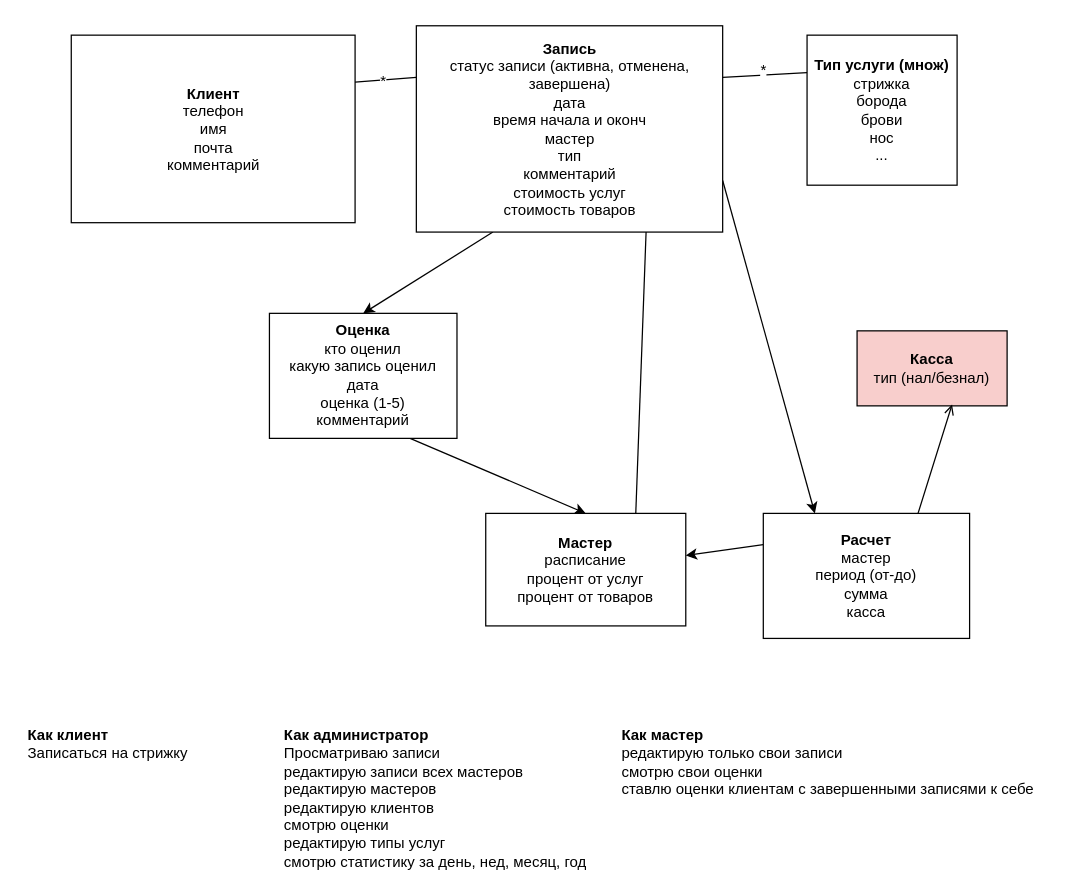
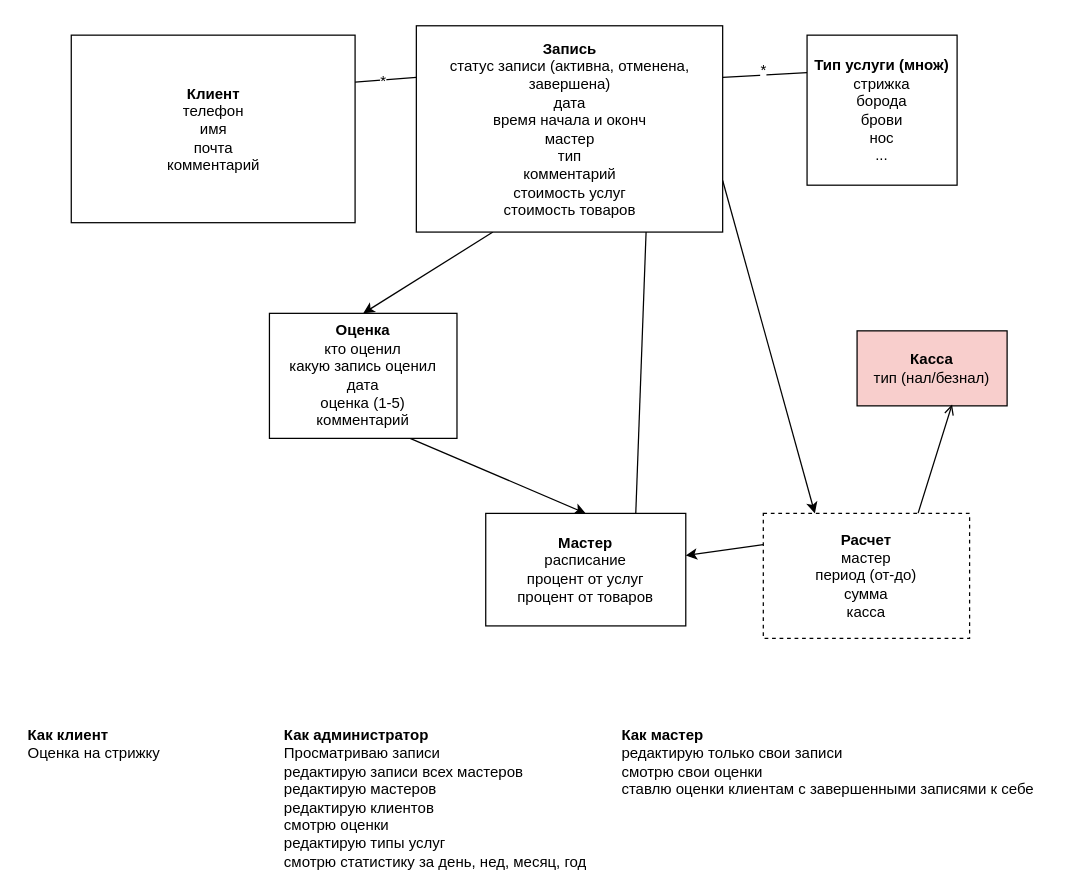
  <mxCell id="0" />
  <mxCell id="1" parent="0" />
  <mxCell id="2" style="edgeStyle=none;rounded=0;orthogonalLoop=1;jettySize=auto;html=1;exitX=0.25;exitY=1;exitDx=0;exitDy=0;entryX=0.5;entryY=0;entryDx=0;entryDy=0;" edge="1" parent="1" source="7" target="5"><mxGeometry relative="1" as="geometry" /></mxCell>
  <mxCell id="3" value="&lt;b&gt;Клиент&lt;/b&gt;&lt;br&gt;телефон&lt;br&gt;имя&lt;br&gt;почта&lt;br&gt;комментарий" style="rounded=0;whiteSpace=wrap;html=1;" vertex="1" parent="1"><mxGeometry x="56.5" y="27.5" width="227" height="150" as="geometry" /></mxCell>
  <mxCell id="4" style="edgeStyle=none;rounded=0;orthogonalLoop=1;jettySize=auto;html=1;exitX=0.75;exitY=1;exitDx=0;exitDy=0;entryX=0.5;entryY=0;entryDx=0;entryDy=0;" edge="1" parent="1" source="5" target="9"><mxGeometry relative="1" as="geometry" /></mxCell>
  <mxCell id="5" value="&lt;b&gt;Оценка&lt;br&gt;&lt;/b&gt;кто оценил&lt;br&gt;какую запись оценил&lt;br&gt;дата&lt;br&gt;оценка (1-5)&lt;br&gt;комментарий" style="rounded=0;whiteSpace=wrap;html=1;" vertex="1" parent="1"><mxGeometry x="215" y="250" width="150" height="100" as="geometry" /></mxCell>
  <mxCell id="6" style="edgeStyle=none;rounded=0;orthogonalLoop=1;jettySize=auto;html=1;exitX=1;exitY=0.75;exitDx=0;exitDy=0;entryX=0.25;entryY=0;entryDx=0;entryDy=0;" edge="1" parent="1" source="7" target="21"><mxGeometry relative="1" as="geometry" /></mxCell>
  <mxCell id="7" value="&lt;b&gt;Запись&lt;br&gt;&lt;/b&gt;статус записи (активна, отменена, завершена)&lt;br&gt;дата&lt;br&gt;время начала и оконч&lt;br&gt;мастер&lt;br&gt;тип&lt;br&gt;комментарий&lt;br&gt;стоимость услуг&lt;br&gt;стоимость товаров" style="rounded=0;whiteSpace=wrap;html=1;" vertex="1" parent="1"><mxGeometry x="332.5" y="20" width="245" height="165" as="geometry" /></mxCell>
  <mxCell id="8" value="&lt;b&gt;Тип услуги (множ)&lt;/b&gt;&lt;br&gt;стрижка&lt;br&gt;борода&lt;br&gt;брови&lt;br&gt;нос&lt;br&gt;..." style="rounded=0;whiteSpace=wrap;html=1;" vertex="1" parent="1"><mxGeometry x="645" y="27.5" width="120" height="120" as="geometry" /></mxCell>
  <mxCell id="9" value="&lt;b&gt;Мастер&lt;/b&gt;&lt;br&gt;расписание&lt;br&gt;процент от услуг&lt;br&gt;процент от товаров&lt;br&gt;" style="rounded=0;whiteSpace=wrap;html=1;" vertex="1" parent="1"><mxGeometry x="388" y="410" width="160" height="90" as="geometry" /></mxCell>
  <mxCell id="10" value="" style="endArrow=none;html=1;entryX=0.75;entryY=1;entryDx=0;entryDy=0;exitX=0.75;exitY=0;exitDx=0;exitDy=0;" edge="1" parent="1" source="9" target="7"><mxGeometry width="50" height="50" relative="1" as="geometry"><mxPoint x="5" y="280" as="sourcePoint" /><mxPoint x="55" y="230" as="targetPoint" /></mxGeometry></mxCell>
  <mxCell id="11" value="" style="endArrow=none;html=1;exitX=1;exitY=0.25;exitDx=0;exitDy=0;entryX=0;entryY=0.25;entryDx=0;entryDy=0;" edge="1" parent="1" source="7" target="8"><mxGeometry width="50" height="50" relative="1" as="geometry"><mxPoint x="605" y="270" as="sourcePoint" /><mxPoint x="655" y="220" as="targetPoint" /></mxGeometry></mxCell>
  <mxCell id="12" value="*" style="text;html=1;resizable=0;points=[];align=center;verticalAlign=middle;labelBackgroundColor=#ffffff;" vertex="1" connectable="0" parent="11"><mxGeometry x="-0.061" y="4" relative="1" as="geometry"><mxPoint as="offset" /></mxGeometry></mxCell>
  <mxCell id="13" value="" style="endArrow=none;html=1;entryX=1;entryY=0.25;entryDx=0;entryDy=0;exitX=0;exitY=0.25;exitDx=0;exitDy=0;" edge="1" parent="1" source="7" target="3"><mxGeometry width="50" height="50" relative="1" as="geometry"><mxPoint x="85" y="420" as="sourcePoint" /><mxPoint x="135" y="370" as="targetPoint" /></mxGeometry></mxCell>
  <mxCell id="14" value="*" style="text;html=1;resizable=0;points=[];align=center;verticalAlign=middle;labelBackgroundColor=#ffffff;" vertex="1" connectable="0" parent="13"><mxGeometry x="0.082" y="1" relative="1" as="geometry"><mxPoint as="offset" /></mxGeometry></mxCell>
- <mxCell id="15" value="&lt;b&gt;Как клиент&lt;/b&gt;&lt;br&gt;Записаться на стрижку&lt;br&gt;" style="text;html=1;resizable=0;points=[];autosize=1;align=left;verticalAlign=top;spacingTop=-4;" vertex="1" parent="1"><mxGeometry x="20" y="578" width="150" height="30" as="geometry" /></mxCell>
+ <mxCell id="15" value="&lt;b&gt;Как клиент&lt;/b&gt;&lt;br&gt;Оценка на стрижку&lt;br&gt;" style="text;html=1;resizable=0;points=[];autosize=1;align=left;verticalAlign=top;spacingTop=-4;" vertex="1" parent="1"><mxGeometry x="20" y="578" width="150" height="30" as="geometry" /></mxCell>
  <mxCell id="16" value="&lt;b&gt;Как администратор&lt;/b&gt;&lt;br&gt;Просматриваю записи&lt;br&gt;редактирую записи всех мастеров&lt;br&gt;редактирую мастеров&lt;br&gt;редактирую клиентов&lt;br&gt;смотрю оценки&lt;br&gt;редактирую типы услуг&lt;br&gt;смотрю статистику за день, нед, месяц, год" style="text;html=1;resizable=0;points=[];autosize=1;align=left;verticalAlign=top;spacingTop=-4;" vertex="1" parent="1"><mxGeometry x="225" y="578" width="260" height="110" as="geometry" /></mxCell>
  <mxCell id="17" value="&lt;b&gt;Как мастер&lt;/b&gt;&lt;br&gt;редактирую только свои записи&lt;br&gt;смотрю свои оценки&lt;br&gt;ставлю оценки клиентам с завершенными записями к себе&lt;br&gt;" style="text;html=1;resizable=0;points=[];autosize=1;align=left;verticalAlign=top;spacingTop=-4;" vertex="1" parent="1"><mxGeometry x="495" y="578" width="350" height="60" as="geometry" /></mxCell>
  <mxCell id="18" value="&lt;b&gt;Касса&lt;/b&gt;&lt;br&gt;тип (нал/безнал)" style="rounded=0;whiteSpace=wrap;html=1;fillColor=#f8cecc;" vertex="1" parent="1"><mxGeometry x="685" y="264" width="120" height="60" as="geometry" /></mxCell>
  <mxCell id="19" style="edgeStyle=none;rounded=0;orthogonalLoop=1;jettySize=auto;html=1;exitX=0.75;exitY=0;exitDx=0;exitDy=0;entryX=0.633;entryY=0.983;entryDx=0;entryDy=0;entryPerimeter=0;endArrow=open;" edge="1" parent="1" source="21" target="18"><mxGeometry relative="1" as="geometry" /></mxCell>
  <mxCell id="20" style="edgeStyle=none;rounded=0;orthogonalLoop=1;jettySize=auto;html=1;exitX=0;exitY=0.25;exitDx=0;exitDy=0;" edge="1" parent="1" source="21" target="9"><mxGeometry relative="1" as="geometry" /></mxCell>
- <mxCell id="21" value="&lt;b&gt;Расчет&lt;/b&gt;&lt;br&gt;мастер&lt;br&gt;период (от-до)&lt;br&gt;сумма&lt;br&gt;касса" style="rounded=0;whiteSpace=wrap;html=1;" vertex="1" parent="1"><mxGeometry x="610" y="410" width="165" height="100" as="geometry" /></mxCell>
+ <mxCell id="21" value="&lt;b&gt;Расчет&lt;/b&gt;&lt;br&gt;мастер&lt;br&gt;период (от-до)&lt;br&gt;сумма&lt;br&gt;касса" style="rounded=0;whiteSpace=wrap;html=1;dashed=1;" vertex="1" parent="1"><mxGeometry x="610" y="410" width="165" height="100" as="geometry" /></mxCell>
